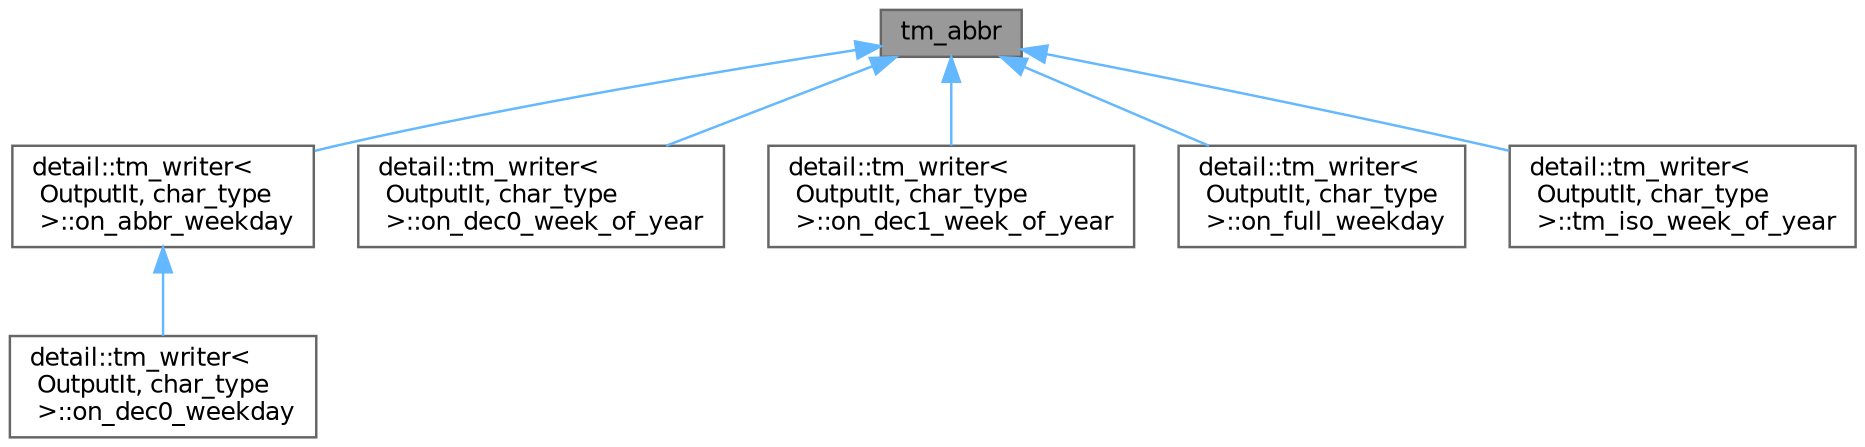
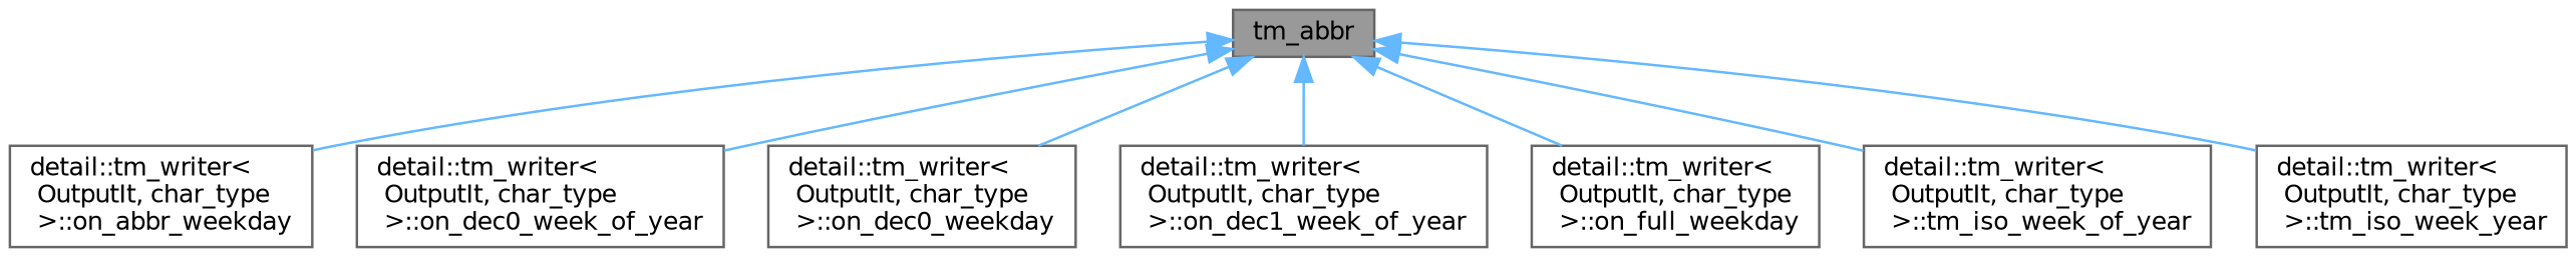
  digraph {
    rankdir=TB
    node [color=grey40 fillcolor=white fontname=Helvetica fontsize=10 shape=box style=filled]
    edge [color=steelblue1 dir=back fontname=Helvetica fontsize=10 labelfontname=Helvetica labelfontsize=10 style=solid]
    n1 [color=gray40 fillcolor=grey60 fontcolor=black height=0.2 label=tm_abbr width=0.4]
    n2 [height=0.2 label="detail::tm_writer\<\l OutputIt, char_type\l \>::on_abbr_weekday" width=0.4]
    n3 [height=0.2 label="detail::tm_writer\<\l OutputIt, char_type\l \>::on_dec0_week_of_year" width=0.4]
    n4 [height=0.2 label="detail::tm_writer\<\l OutputIt, char_type\l \>::on_dec0_weekday" width=0.4]
    n5 [height=0.2 label="detail::tm_writer\<\l OutputIt, char_type\l \>::on_dec1_week_of_year" width=0.4]
    n6 [height=0.2 label="detail::tm_writer\<\l OutputIt, char_type\l \>::on_full_weekday" width=0.4]
    n7 [height=0.2 label="detail::tm_writer\<\l OutputIt, char_type\l \>::tm_iso_week_of_year" width=0.4]
+   n8 [height=0.2 label="detail::tm_writer\<\l OutputIt, char_type\l \>::tm_iso_week_year" width=0.4]
    n1 -> n2
    n1 -> n3
-   n2 -> n4
+   n1 -> n4
    n1 -> n5
    n1 -> n6
    n1 -> n7
+   n1 -> n8
  }
